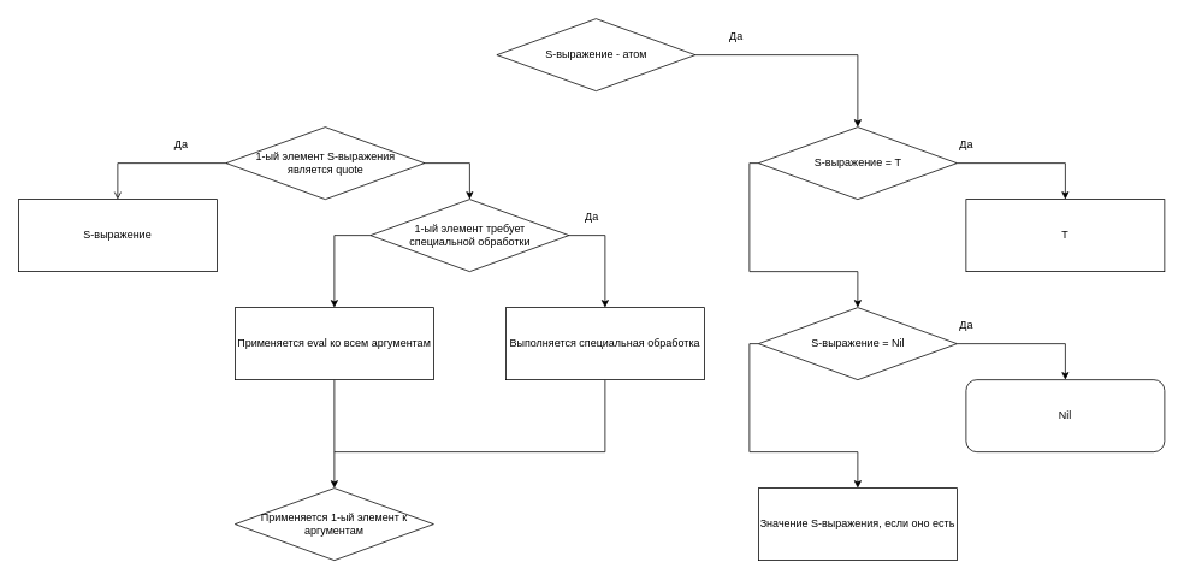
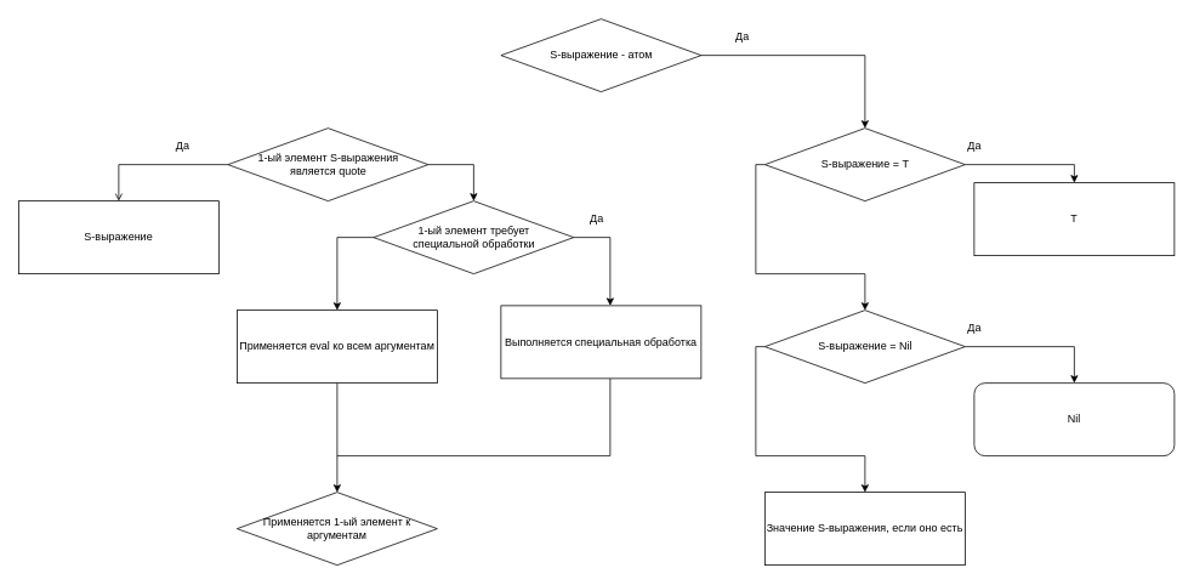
  <mxCell id="0" />
  <mxCell id="1" parent="0" />
  <mxCell id="2" style="edgeStyle=orthogonalEdgeStyle;rounded=0;orthogonalLoop=1;jettySize=auto;html=1;entryX=0.5;entryY=0;entryDx=0;entryDy=0;exitX=1;exitY=0.5;exitDx=0;exitDy=0;" parent="1" source="3" target="6" edge="1"><mxGeometry relative="1" as="geometry"><mxPoint x="820" y="60" as="sourcePoint" /></mxGeometry></mxCell>
  <mxCell id="3" value="S-выражение - атом" style="shape=rhombus;html=1;dashed=0;whitespace=wrap;perimeter=rhombusPerimeter;" parent="1" vertex="1"><mxGeometry x="550" y="20" width="220" height="80" as="geometry" /></mxCell>
  <mxCell id="4" style="edgeStyle=orthogonalEdgeStyle;rounded=0;orthogonalLoop=1;jettySize=auto;html=1;entryX=0.5;entryY=0;entryDx=0;entryDy=0;" parent="1" source="6" target="7" edge="1"><mxGeometry relative="1" as="geometry" /></mxCell>
  <mxCell id="5" style="edgeStyle=orthogonalEdgeStyle;rounded=0;orthogonalLoop=1;jettySize=auto;html=1;entryX=0.5;entryY=0;entryDx=0;entryDy=0;" parent="1" source="6" target="10" edge="1"><mxGeometry relative="1" as="geometry"><Array as="points"><mxPoint x="830" y="180" /><mxPoint x="830" y="300" /><mxPoint x="950" y="300" /></Array></mxGeometry></mxCell>
  <mxCell id="6" value="S-выражение = T" style="shape=rhombus;html=1;dashed=0;whitespace=wrap;perimeter=rhombusPerimeter;" parent="1" vertex="1"><mxGeometry x="840" y="140" width="220" height="80" as="geometry" /></mxCell>
- <mxCell id="7" value="T" style="rounded=0;whiteSpace=wrap;html=1;" parent="1" vertex="1"><mxGeometry x="1070" y="220" width="220" height="80" as="geometry" /></mxCell>
+ <mxCell id="7" value="T" style="rounded=0;whiteSpace=wrap;html=1;" parent="1" vertex="1"><mxGeometry x="1070" y="200" width="220" height="80" as="geometry" /></mxCell>
  <mxCell id="8" style="edgeStyle=orthogonalEdgeStyle;rounded=0;orthogonalLoop=1;jettySize=auto;html=1;entryX=0.5;entryY=0;entryDx=0;entryDy=0;" parent="1" source="10" target="12" edge="1"><mxGeometry relative="1" as="geometry" /></mxCell>
  <mxCell id="9" style="edgeStyle=orthogonalEdgeStyle;rounded=0;orthogonalLoop=1;jettySize=auto;html=1;" parent="1" source="10" target="13" edge="1"><mxGeometry relative="1" as="geometry"><Array as="points"><mxPoint x="830" y="380" /><mxPoint x="830" y="500" /><mxPoint x="950" y="500" /></Array></mxGeometry></mxCell>
  <mxCell id="10" value="S-выражение = Nil" style="shape=rhombus;html=1;dashed=0;whitespace=wrap;perimeter=rhombusPerimeter;" parent="1" vertex="1"><mxGeometry x="840" y="340" width="220" height="80" as="geometry" /></mxCell>
  <mxCell id="11" value="Да" style="text;html=1;align=center;verticalAlign=middle;resizable=0;points=[];autosize=1;strokeColor=none;fillColor=none;" parent="1" vertex="1"><mxGeometry x="1055" y="150" width="30" height="20" as="geometry" /></mxCell>
  <mxCell id="12" value="Nil" style="whiteSpace=wrap;html=1;rounded=1;" parent="1" vertex="1"><mxGeometry x="1070" y="420" width="220" height="80" as="geometry" /></mxCell>
  <mxCell id="13" value="Значение S-выражения, если оно есть" style="rounded=0;whiteSpace=wrap;html=1;" parent="1" vertex="1"><mxGeometry x="840" y="540" width="220" height="80" as="geometry" /></mxCell>
  <mxCell id="14" style="edgeStyle=orthogonalEdgeStyle;rounded=0;orthogonalLoop=1;jettySize=auto;html=1;entryX=0.5;entryY=0;entryDx=0;entryDy=0;endArrow=open;" parent="1" source="16" target="17" edge="1"><mxGeometry relative="1" as="geometry" /></mxCell>
  <mxCell id="15" style="edgeStyle=orthogonalEdgeStyle;rounded=0;orthogonalLoop=1;jettySize=auto;html=1;entryX=0.5;entryY=0;entryDx=0;entryDy=0;" parent="1" source="16" target="23" edge="1"><mxGeometry relative="1" as="geometry"><Array as="points"><mxPoint x="520" y="180" /></Array></mxGeometry></mxCell>
  <mxCell id="16" value="1-ый элемент S-выражения&lt;br&gt;является quote" style="shape=rhombus;html=1;dashed=0;whitespace=wrap;perimeter=rhombusPerimeter;" parent="1" vertex="1"><mxGeometry x="250" y="140" width="220" height="80" as="geometry" /></mxCell>
  <mxCell id="17" value="S-выражение" style="rounded=0;whiteSpace=wrap;html=1;" parent="1" vertex="1"><mxGeometry x="20" y="220" width="220" height="80" as="geometry" /></mxCell>
  <mxCell id="18" value="Да" style="text;html=1;align=center;verticalAlign=middle;resizable=0;points=[];autosize=1;strokeColor=none;fillColor=none;" parent="1" vertex="1"><mxGeometry x="185" y="150" width="30" height="20" as="geometry" /></mxCell>
  <mxCell id="19" value="Да" style="text;html=1;align=center;verticalAlign=middle;resizable=0;points=[];autosize=1;strokeColor=none;fillColor=none;" parent="1" vertex="1"><mxGeometry x="1055" y="350" width="30" height="20" as="geometry" /></mxCell>
  <mxCell id="20" value="Да" style="text;html=1;align=center;verticalAlign=middle;resizable=0;points=[];autosize=1;strokeColor=none;fillColor=none;" parent="1" vertex="1"><mxGeometry x="800" y="30" width="30" height="20" as="geometry" /></mxCell>
  <mxCell id="21" style="edgeStyle=orthogonalEdgeStyle;rounded=0;orthogonalLoop=1;jettySize=auto;html=1;" parent="1" source="23" target="25" edge="1"><mxGeometry relative="1" as="geometry"><Array as="points"><mxPoint x="670" y="260" /></Array></mxGeometry></mxCell>
  <mxCell id="22" style="edgeStyle=orthogonalEdgeStyle;rounded=0;orthogonalLoop=1;jettySize=auto;html=1;entryX=0.5;entryY=0;entryDx=0;entryDy=0;" parent="1" source="23" target="28" edge="1"><mxGeometry relative="1" as="geometry"><Array as="points"><mxPoint x="370" y="260" /></Array></mxGeometry></mxCell>
  <mxCell id="23" value="1-ый элемент требует &lt;br&gt;специальной обработки" style="shape=rhombus;html=1;dashed=0;whitespace=wrap;perimeter=rhombusPerimeter;" parent="1" vertex="1"><mxGeometry x="410" y="220" width="220" height="80" as="geometry" /></mxCell>
  <mxCell id="24" style="edgeStyle=orthogonalEdgeStyle;rounded=0;orthogonalLoop=1;jettySize=auto;html=1;endArrow=none;endFill=0;" parent="1" source="25" edge="1"><mxGeometry relative="1" as="geometry"><mxPoint x="370" y="500" as="targetPoint" /><Array as="points"><mxPoint x="670" y="500" /></Array></mxGeometry></mxCell>
- <mxCell id="25" value="Выполняется специальная обработка" style="rounded=0;whiteSpace=wrap;html=1;" parent="1" vertex="1"><mxGeometry x="560" y="340" width="220" height="80" as="geometry" /></mxCell>
+ <mxCell id="25" value="Выполняется специальная обработка" style="rounded=0;whiteSpace=wrap;html=1;" parent="1" vertex="1"><mxGeometry x="550" y="335" width="220" height="80" as="geometry" /></mxCell>
  <mxCell id="26" value="Да" style="text;html=1;align=center;verticalAlign=middle;resizable=0;points=[];autosize=1;strokeColor=none;fillColor=none;" parent="1" vertex="1"><mxGeometry x="640" y="230" width="30" height="20" as="geometry" /></mxCell>
  <mxCell id="27" style="edgeStyle=orthogonalEdgeStyle;rounded=0;orthogonalLoop=1;jettySize=auto;html=1;entryX=0.5;entryY=0;entryDx=0;entryDy=0;" parent="1" source="28" target="29" edge="1"><mxGeometry relative="1" as="geometry" /></mxCell>
  <mxCell id="28" value="Применяется eval ко всем аргументам" style="rounded=0;whiteSpace=wrap;html=1;" parent="1" vertex="1"><mxGeometry x="260" y="340" width="220" height="80" as="geometry" /></mxCell>
  <mxCell id="29" value="Применяется 1-ый элемент к аргументам" style="rhombus;whiteSpace=wrap;html=1;" parent="1" vertex="1"><mxGeometry x="260" y="540" width="220" height="80" as="geometry" /></mxCell>
